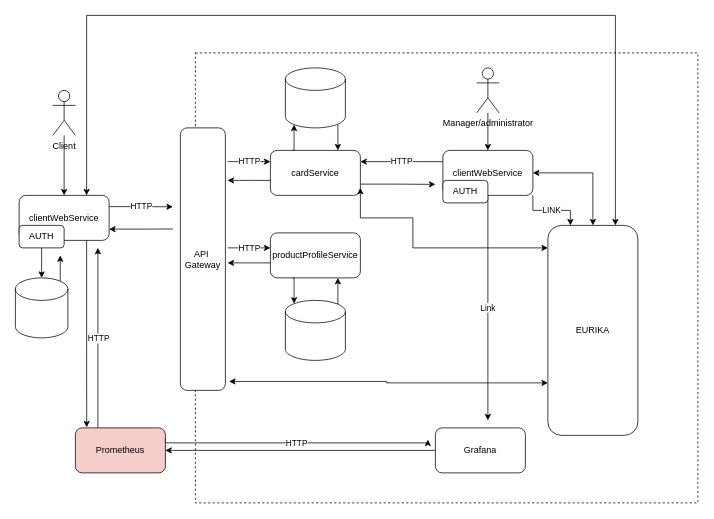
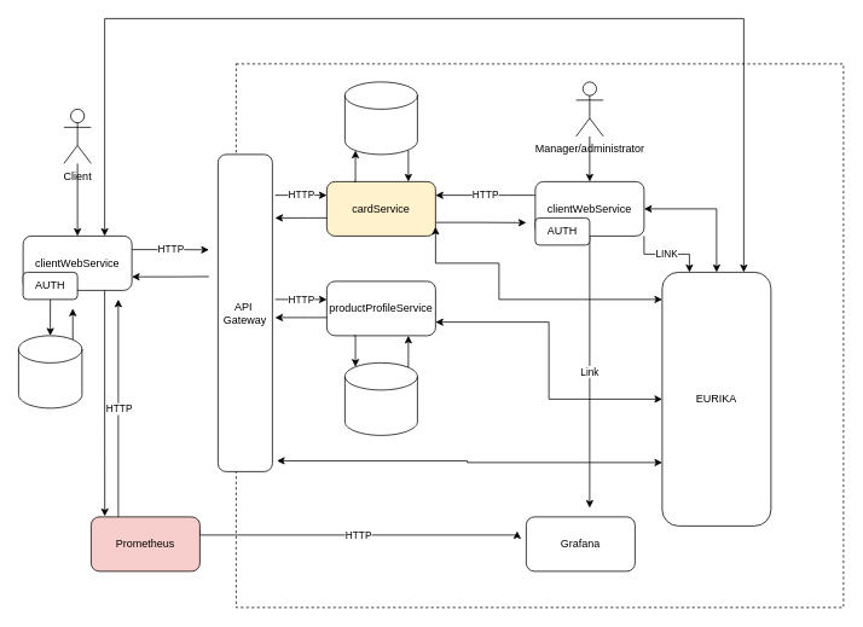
  <mxCell id="0" />
  <mxCell id="1" parent="0" />
  <mxCell id="2" value="" style="rounded=0;whiteSpace=wrap;html=1;dashed=1;" vertex="1" parent="1"><mxGeometry x="260" y="70" width="670" height="600" as="geometry" /></mxCell>
  <mxCell id="3" style="edgeStyle=orthogonalEdgeStyle;rounded=0;orthogonalLoop=1;jettySize=auto;html=1;exitX=0.855;exitY=0;exitDx=0;exitDy=4.35;exitPerimeter=0;" edge="1" parent="1" source="4"><mxGeometry relative="1" as="geometry"><mxPoint x="79.826" y="340" as="targetPoint" /></mxGeometry></mxCell>
  <mxCell id="4" value="" style="shape=cylinder3;whiteSpace=wrap;html=1;boundedLbl=1;backgroundOutline=1;size=15;" vertex="1" parent="1"><mxGeometry x="20" y="370" width="70" height="80" as="geometry" /></mxCell>
  <mxCell id="5" style="edgeStyle=orthogonalEdgeStyle;rounded=0;orthogonalLoop=1;jettySize=auto;html=1;exitX=0.855;exitY=1;exitDx=0;exitDy=-4.35;exitPerimeter=0;entryX=0.75;entryY=0;entryDx=0;entryDy=0;" edge="1" parent="1" source="6" target="8"><mxGeometry relative="1" as="geometry" /></mxCell>
  <mxCell id="6" value="" style="shape=cylinder3;whiteSpace=wrap;html=1;boundedLbl=1;backgroundOutline=1;size=15;" vertex="1" parent="1"><mxGeometry x="380" y="90" width="80" height="80" as="geometry" /></mxCell>
  <mxCell id="7" style="edgeStyle=orthogonalEdgeStyle;rounded=0;orthogonalLoop=1;jettySize=auto;html=1;exitX=1;exitY=0.75;exitDx=0;exitDy=0;" edge="1" parent="1" source="8"><mxGeometry relative="1" as="geometry"><mxPoint x="580" y="245.316" as="targetPoint" /></mxGeometry></mxCell>
- <mxCell id="8" value="cardService" style="rounded=1;whiteSpace=wrap;html=1;" vertex="1" parent="1"><mxGeometry x="360" y="200" width="120" height="60" as="geometry" /></mxCell>
+ <mxCell id="8" value="cardService" style="rounded=1;whiteSpace=wrap;html=1;fillColor=#fff2cc;" vertex="1" parent="1"><mxGeometry x="360" y="200" width="120" height="60" as="geometry" /></mxCell>
  <mxCell id="9" value="productProfileService" style="rounded=1;whiteSpace=wrap;html=1;" vertex="1" parent="1"><mxGeometry x="360" y="310" width="120" height="60" as="geometry" /></mxCell>
  <mxCell id="10" value="API&amp;nbsp;&lt;br&gt;Gateway" style="rounded=1;whiteSpace=wrap;html=1;" vertex="1" parent="1"><mxGeometry x="240" y="170" width="60" height="350" as="geometry" /></mxCell>
  <mxCell id="11" value="HTTP" style="endArrow=classic;html=1;rounded=0;entryX=0;entryY=0.25;entryDx=0;entryDy=0;" edge="1" parent="1" target="8"><mxGeometry width="50" height="50" relative="1" as="geometry"><mxPoint x="303" y="215" as="sourcePoint" /><mxPoint x="400" y="280" as="targetPoint" /><Array as="points"><mxPoint x="340" y="215" /></Array></mxGeometry></mxCell>
  <mxCell id="12" value="" style="endArrow=none;html=1;rounded=0;entryX=0;entryY=0.25;entryDx=0;entryDy=0;endFill=0;startArrow=classic;startFill=1;" edge="1" parent="1"><mxGeometry width="50" height="50" relative="1" as="geometry"><mxPoint x="303" y="240" as="sourcePoint" /><mxPoint x="360" y="240" as="targetPoint" /><Array as="points"><mxPoint x="330" y="240" /><mxPoint x="340" y="240" /></Array></mxGeometry></mxCell>
  <mxCell id="13" value="HTTP" style="endArrow=classic;html=1;rounded=0;entryX=0;entryY=0.25;entryDx=0;entryDy=0;" edge="1" parent="1"><mxGeometry width="50" height="50" relative="1" as="geometry"><mxPoint x="303" y="330" as="sourcePoint" /><mxPoint x="360" y="330" as="targetPoint" /><Array as="points"><mxPoint x="330" y="330" /><mxPoint x="340" y="330" /></Array></mxGeometry></mxCell>
  <mxCell id="14" value="" style="endArrow=none;html=1;rounded=0;entryX=0;entryY=0.25;entryDx=0;entryDy=0;endFill=0;startArrow=classic;startFill=1;" edge="1" parent="1"><mxGeometry width="50" height="50" relative="1" as="geometry"><mxPoint x="303" y="350" as="sourcePoint" /><mxPoint x="360" y="350" as="targetPoint" /><Array as="points"><mxPoint x="330" y="350" /><mxPoint x="340" y="350" /></Array></mxGeometry></mxCell>
  <mxCell id="15" style="edgeStyle=orthogonalEdgeStyle;rounded=0;orthogonalLoop=1;jettySize=auto;html=1;exitX=0.25;exitY=0;exitDx=0;exitDy=0;entryX=0.145;entryY=1;entryDx=0;entryDy=-4.35;entryPerimeter=0;" edge="1" parent="1" source="8" target="6"><mxGeometry relative="1" as="geometry" /></mxCell>
  <mxCell id="16" style="edgeStyle=orthogonalEdgeStyle;rounded=0;orthogonalLoop=1;jettySize=auto;html=1;exitX=0.855;exitY=0;exitDx=0;exitDy=4.35;exitPerimeter=0;entryX=0.75;entryY=1;entryDx=0;entryDy=0;" edge="1" parent="1" source="17" target="9"><mxGeometry relative="1" as="geometry" /></mxCell>
  <mxCell id="17" value="" style="shape=cylinder3;whiteSpace=wrap;html=1;boundedLbl=1;backgroundOutline=1;size=15;" vertex="1" parent="1"><mxGeometry x="380" y="400" width="80" height="80" as="geometry" /></mxCell>
  <mxCell id="18" style="edgeStyle=orthogonalEdgeStyle;rounded=0;orthogonalLoop=1;jettySize=auto;html=1;exitX=0.25;exitY=1;exitDx=0;exitDy=0;entryX=0.145;entryY=0;entryDx=0;entryDy=4.35;entryPerimeter=0;" edge="1" parent="1" source="9" target="17"><mxGeometry relative="1" as="geometry" /></mxCell>
  <mxCell id="19" value="HTTP" style="edgeStyle=orthogonalEdgeStyle;rounded=0;orthogonalLoop=1;jettySize=auto;html=1;exitX=1;exitY=0.25;exitDx=0;exitDy=0;" edge="1" parent="1" source="21"><mxGeometry relative="1" as="geometry"><mxPoint x="230" y="275.217" as="targetPoint" /><Array as="points"><mxPoint x="188" y="275" /><mxPoint x="188" y="275" /></Array></mxGeometry></mxCell>
  <mxCell id="20" style="edgeStyle=orthogonalEdgeStyle;rounded=0;orthogonalLoop=1;jettySize=auto;html=1;exitX=1;exitY=0.75;exitDx=0;exitDy=0;startArrow=classic;startFill=1;endArrow=none;endFill=0;" edge="1" parent="1" source="21"><mxGeometry relative="1" as="geometry"><mxPoint x="230" y="304.783" as="targetPoint" /></mxGeometry></mxCell>
  <mxCell id="21" value="clientWebService" style="rounded=1;whiteSpace=wrap;html=1;" vertex="1" parent="1"><mxGeometry x="25" y="260" width="120" height="60" as="geometry" /></mxCell>
  <mxCell id="22" value="AUTH" style="rounded=1;whiteSpace=wrap;html=1;" vertex="1" parent="1"><mxGeometry x="25" y="300" width="60" height="30" as="geometry" /></mxCell>
  <mxCell id="23" style="edgeStyle=orthogonalEdgeStyle;rounded=0;orthogonalLoop=1;jettySize=auto;html=1;entryX=0.5;entryY=0;entryDx=0;entryDy=0;entryPerimeter=0;" edge="1" parent="1" source="22" target="4"><mxGeometry relative="1" as="geometry" /></mxCell>
  <mxCell id="24" style="edgeStyle=orthogonalEdgeStyle;rounded=0;orthogonalLoop=1;jettySize=auto;html=1;entryX=0.5;entryY=0;entryDx=0;entryDy=0;" edge="1" parent="1" source="25" target="21"><mxGeometry relative="1" as="geometry" /></mxCell>
  <mxCell id="25" value="Client" style="shape=umlActor;verticalLabelPosition=bottom;verticalAlign=top;html=1;outlineConnect=0;" vertex="1" parent="1"><mxGeometry x="70" y="120" width="30" height="60" as="geometry" /></mxCell>
  <mxCell id="26" value="HTTP" style="edgeStyle=orthogonalEdgeStyle;rounded=0;orthogonalLoop=1;jettySize=auto;html=1;exitX=0;exitY=0.25;exitDx=0;exitDy=0;entryX=1;entryY=0.25;entryDx=0;entryDy=0;" edge="1" parent="1" source="29" target="8"><mxGeometry relative="1" as="geometry"><Array as="points"><mxPoint x="560" y="215" /><mxPoint x="560" y="215" /></Array></mxGeometry></mxCell>
  <mxCell id="27" value="Link" style="edgeStyle=orthogonalEdgeStyle;rounded=0;orthogonalLoop=1;jettySize=auto;html=1;" edge="1" parent="1" source="29"><mxGeometry relative="1" as="geometry"><mxPoint x="650" y="560" as="targetPoint" /></mxGeometry></mxCell>
  <mxCell id="28" value="LINK" style="edgeStyle=orthogonalEdgeStyle;rounded=0;orthogonalLoop=1;jettySize=auto;html=1;exitX=1;exitY=1;exitDx=0;exitDy=0;entryX=0.25;entryY=0;entryDx=0;entryDy=0;" edge="1" parent="1" source="29" target="43"><mxGeometry relative="1" as="geometry" /></mxCell>
  <mxCell id="29" value="clientWebService" style="rounded=1;whiteSpace=wrap;html=1;" vertex="1" parent="1"><mxGeometry x="590" y="200" width="120" height="60" as="geometry" /></mxCell>
  <mxCell id="30" value="AUTH" style="rounded=1;whiteSpace=wrap;html=1;" vertex="1" parent="1"><mxGeometry x="590" y="240" width="60" height="30" as="geometry" /></mxCell>
  <mxCell id="31" style="edgeStyle=orthogonalEdgeStyle;rounded=0;orthogonalLoop=1;jettySize=auto;html=1;entryX=0.5;entryY=0;entryDx=0;entryDy=0;" edge="1" parent="1" source="32" target="29"><mxGeometry relative="1" as="geometry" /></mxCell>
  <mxCell id="32" value="Manager/administrator" style="shape=umlActor;verticalLabelPosition=bottom;verticalAlign=top;html=1;outlineConnect=0;" vertex="1" parent="1"><mxGeometry x="635" y="90" width="30" height="60" as="geometry" /></mxCell>
  <mxCell id="33" value="HTTP" style="edgeStyle=orthogonalEdgeStyle;rounded=0;orthogonalLoop=1;jettySize=auto;html=1;exitX=0.25;exitY=0;exitDx=0;exitDy=0;" edge="1" parent="1" source="35"><mxGeometry relative="1" as="geometry"><mxPoint x="130" y="330" as="targetPoint" /></mxGeometry></mxCell>
  <mxCell id="34" value="HTTP" style="edgeStyle=orthogonalEdgeStyle;rounded=0;orthogonalLoop=1;jettySize=auto;html=1;exitX=1;exitY=0.25;exitDx=0;exitDy=0;" edge="1" parent="1" source="35"><mxGeometry relative="1" as="geometry"><mxPoint x="570" y="585.692" as="targetPoint" /><Array as="points"><mxPoint x="390" y="590" /><mxPoint x="390" y="590" /></Array></mxGeometry></mxCell>
  <mxCell id="35" value="Prometheus" style="rounded=1;whiteSpace=wrap;html=1;fillColor=#f8cecc;" vertex="1" parent="1"><mxGeometry x="100" y="570" width="120" height="60" as="geometry" /></mxCell>
  <mxCell id="36" style="edgeStyle=orthogonalEdgeStyle;rounded=0;orthogonalLoop=1;jettySize=auto;html=1;exitX=0.75;exitY=1;exitDx=0;exitDy=0;entryX=0.126;entryY=-0.012;entryDx=0;entryDy=0;entryPerimeter=0;" edge="1" parent="1" source="21" target="35"><mxGeometry relative="1" as="geometry" /></mxCell>
- <mxCell id="37" style="edgeStyle=orthogonalEdgeStyle;rounded=0;orthogonalLoop=1;jettySize=auto;html=1;entryX=1;entryY=0.5;entryDx=0;entryDy=0;" edge="1" parent="1" source="38" target="35"><mxGeometry relative="1" as="geometry" /></mxCell>
  <mxCell id="38" value="Grafana" style="rounded=1;whiteSpace=wrap;html=1;" vertex="1" parent="1"><mxGeometry x="580" y="570" width="120" height="60" as="geometry" /></mxCell>
+ <mxCell id="39" style="edgeStyle=orthogonalEdgeStyle;rounded=0;orthogonalLoop=1;jettySize=auto;html=1;exitX=0;exitY=0.5;exitDx=0;exitDy=0;entryX=1;entryY=0.75;entryDx=0;entryDy=0;startArrow=classic;startFill=1;" edge="1" parent="1" source="43" target="9"><mxGeometry relative="1" as="geometry" /></mxCell>
  <mxCell id="40" style="edgeStyle=orthogonalEdgeStyle;rounded=0;orthogonalLoop=1;jettySize=auto;html=1;exitX=0.5;exitY=0;exitDx=0;exitDy=0;entryX=1;entryY=0.5;entryDx=0;entryDy=0;startArrow=classic;startFill=1;" edge="1" parent="1" source="43" target="29"><mxGeometry relative="1" as="geometry" /></mxCell>
  <mxCell id="41" style="edgeStyle=orthogonalEdgeStyle;rounded=0;orthogonalLoop=1;jettySize=auto;html=1;entryX=1;entryY=1;entryDx=0;entryDy=0;startArrow=classic;startFill=1;" edge="1" parent="1" source="43"><mxGeometry relative="1" as="geometry"><mxPoint x="730" y="360" as="sourcePoint" /><mxPoint x="480" y="250" as="targetPoint" /><Array as="points"><mxPoint x="550" y="330" /><mxPoint x="550" y="290" /><mxPoint x="480" y="290" /></Array></mxGeometry></mxCell>
  <mxCell id="42" style="edgeStyle=orthogonalEdgeStyle;rounded=0;orthogonalLoop=1;jettySize=auto;html=1;exitX=0.75;exitY=0;exitDx=0;exitDy=0;entryX=0.75;entryY=0;entryDx=0;entryDy=0;startArrow=classic;startFill=1;" edge="1" parent="1" source="43" target="21"><mxGeometry relative="1" as="geometry"><Array as="points"><mxPoint x="820" y="20" /><mxPoint x="115" y="20" /></Array></mxGeometry></mxCell>
  <mxCell id="43" value="EURIKA" style="rounded=1;whiteSpace=wrap;html=1;" vertex="1" parent="1"><mxGeometry x="730" y="300" width="120" height="280" as="geometry" /></mxCell>
  <mxCell id="44" style="edgeStyle=orthogonalEdgeStyle;rounded=0;orthogonalLoop=1;jettySize=auto;html=1;exitX=0;exitY=0.75;exitDx=0;exitDy=0;entryX=1.083;entryY=0.966;entryDx=0;entryDy=0;entryPerimeter=0;startArrow=classic;startFill=1;" edge="1" parent="1" source="43" target="10"><mxGeometry relative="1" as="geometry" /></mxCell>
